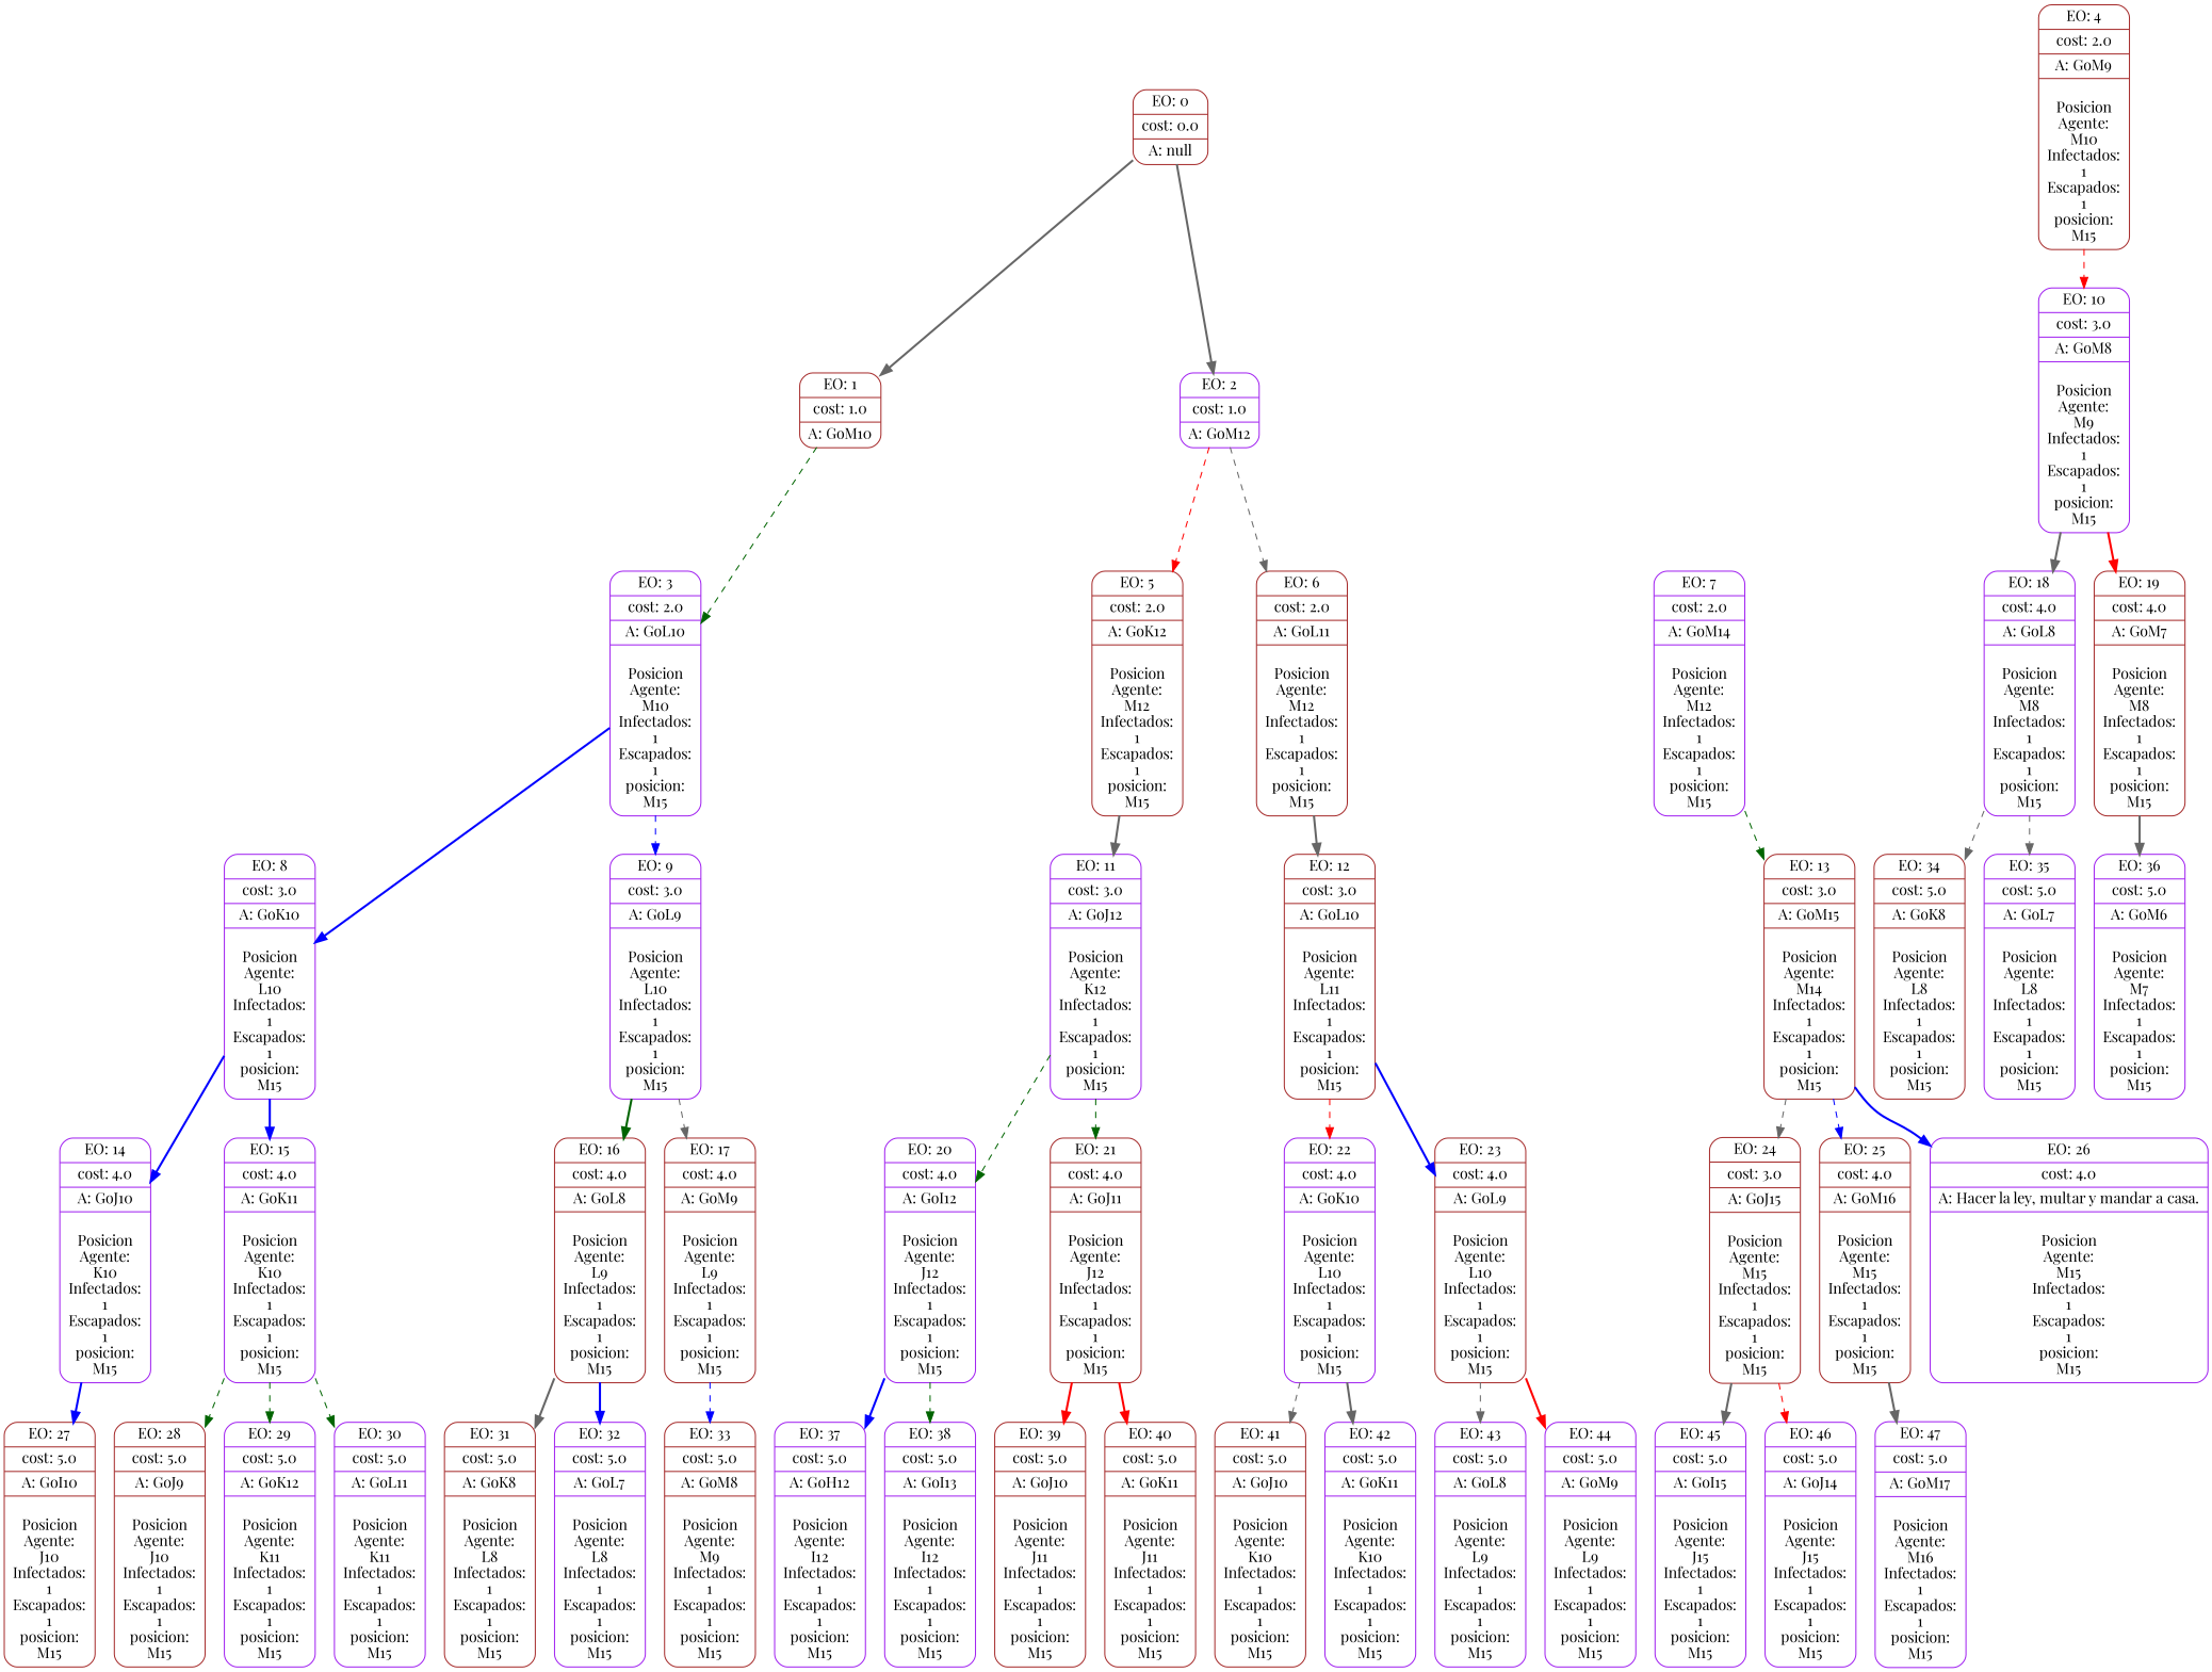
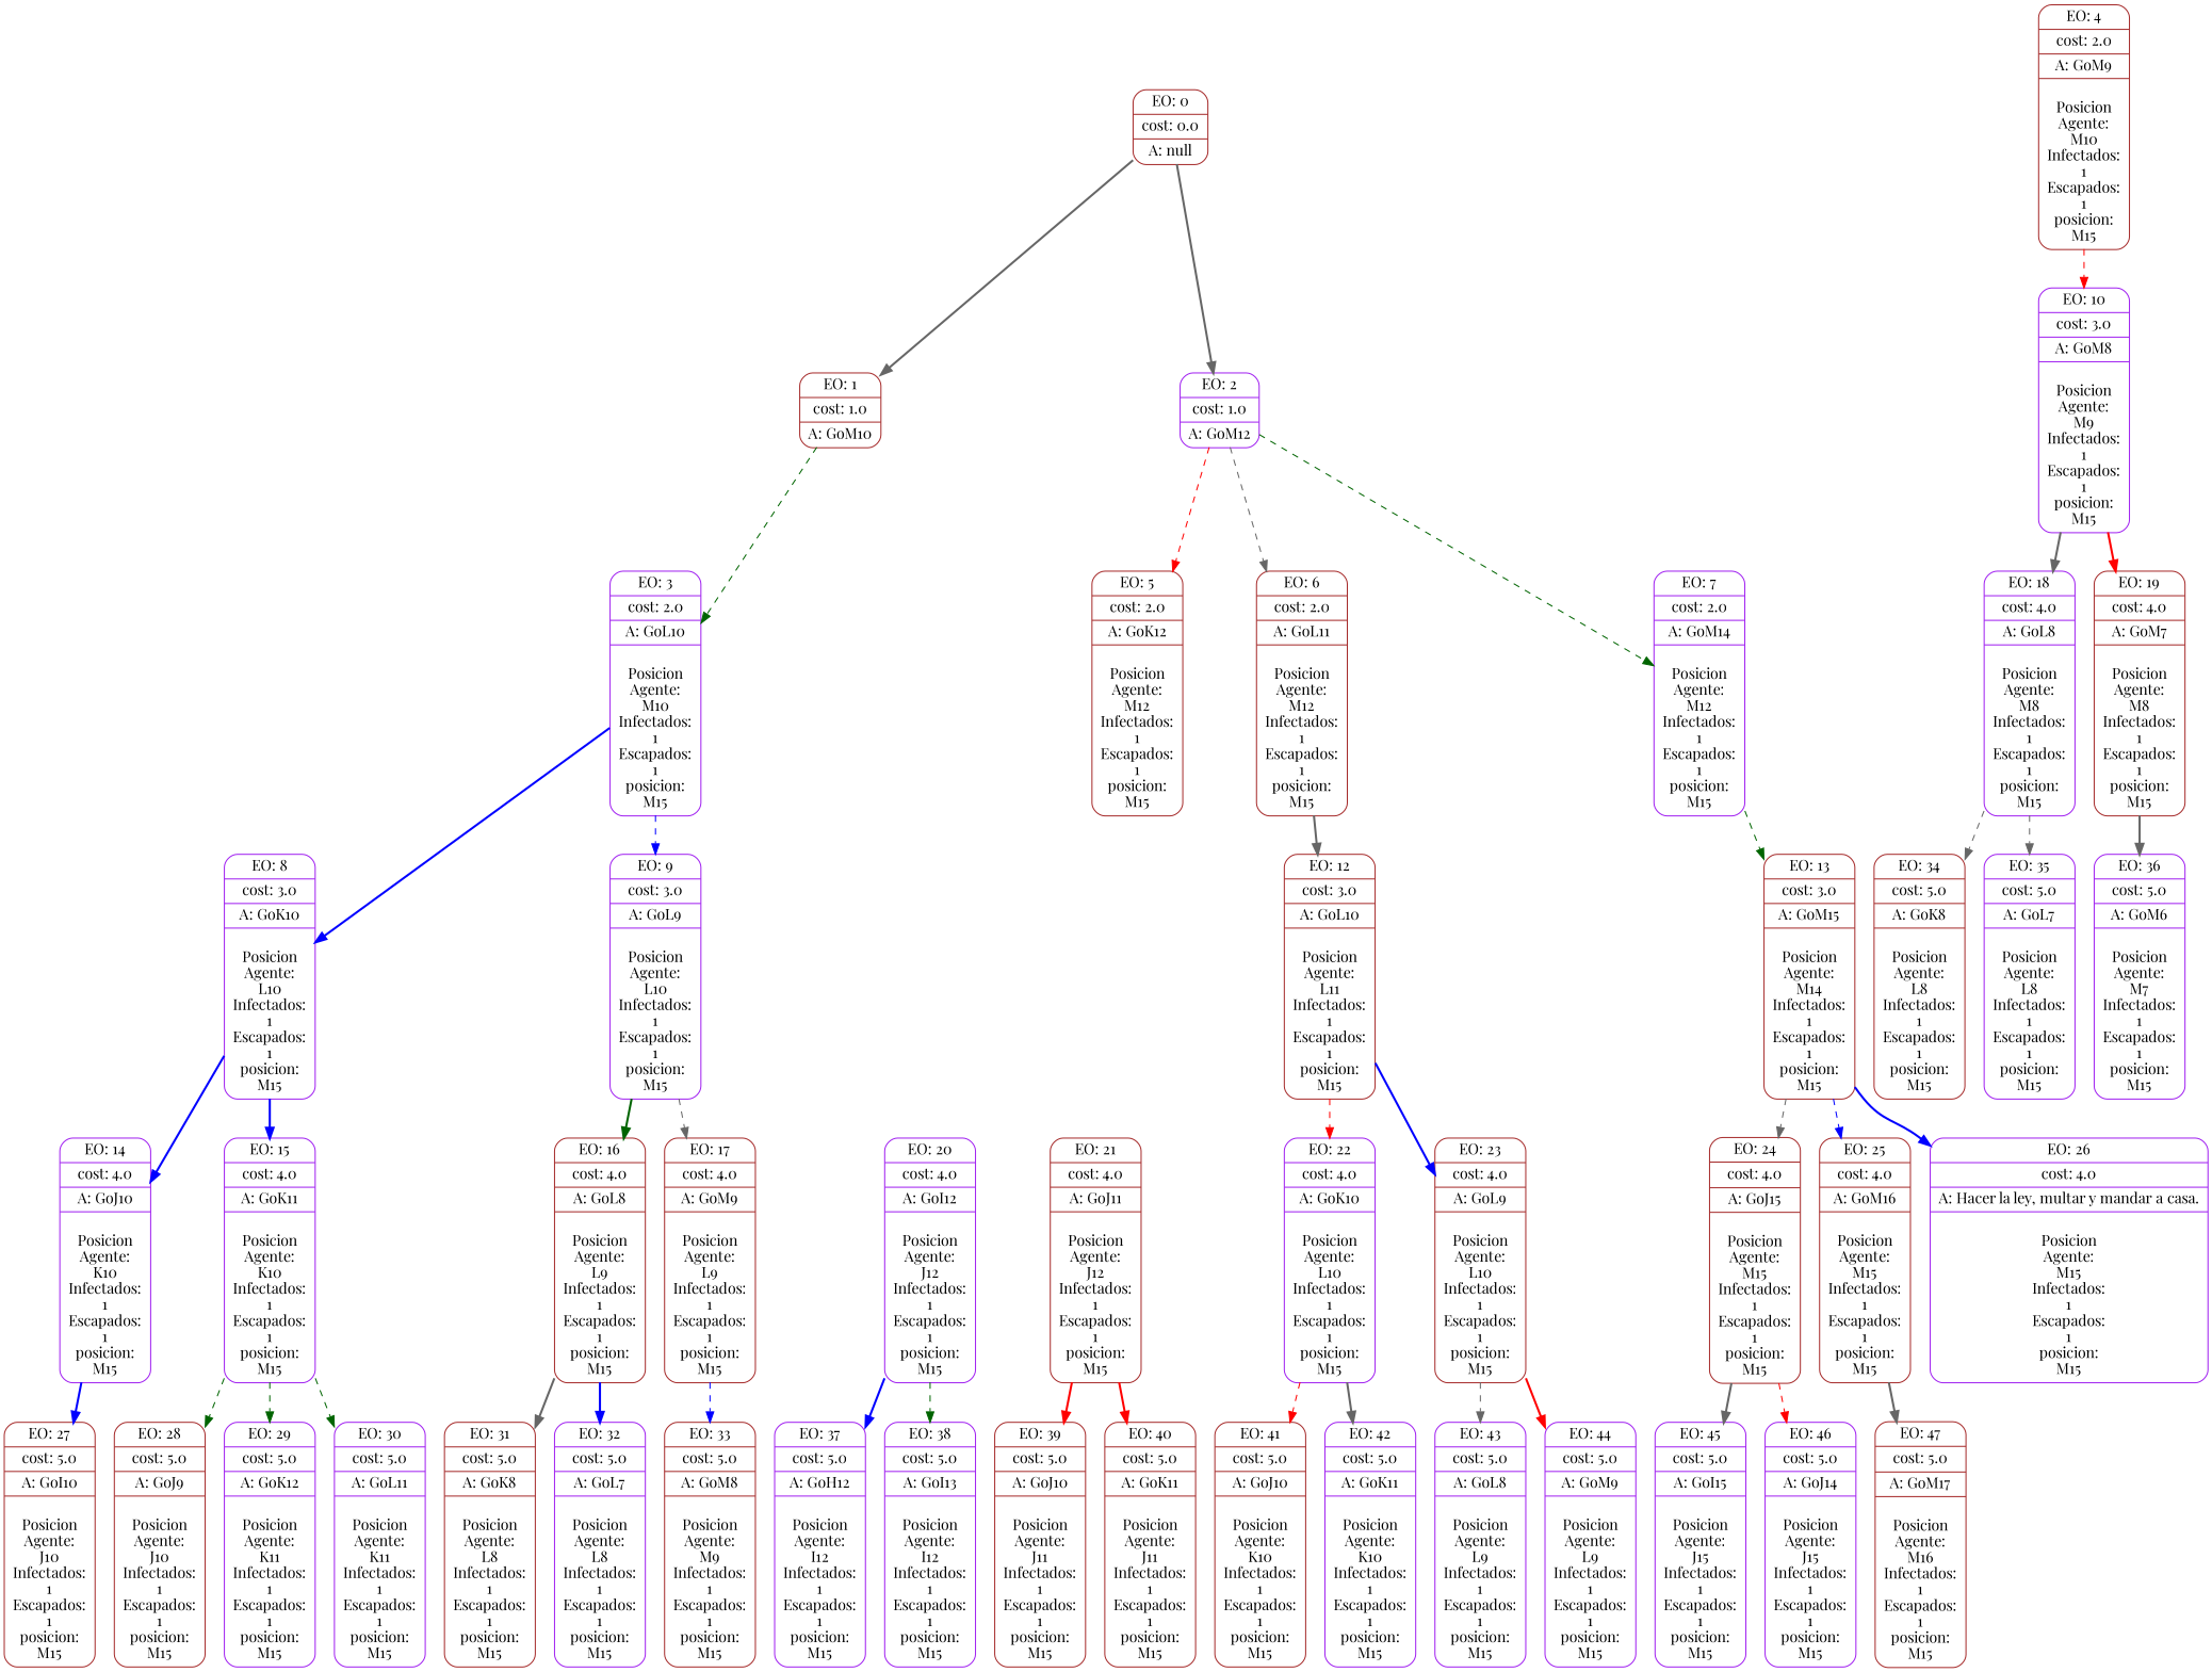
  digraph {
    fontname="Playfair Display"
    node [color=purple fontname="Playfair Display" shape=Mrecord]
    edge [color=gray40 fontname="Playfair Display" style=bold]
    n1 [color=brown label="{EO: 0|cost: 0.0|A: null}"]
    n2 [color=brown label="{EO: 1|cost: 1.0|A: GoM10}"]
    n3 [label="{EO: 2|cost: 1.0|A: GoM12}"]
    n4 [label="{EO: 3|cost: 2.0|A: GoL10|\nPosicion\nAgente:\nM10\nInfectados:\n1\nEscapados:\n1\n	posicion:\nM15\n}"]
    n5 [color=brown label="{EO: 5|cost: 2.0|A: GoK12|\nPosicion\nAgente:\nM12\nInfectados:\n1\nEscapados:\n1\n	posicion:\nM15\n}"]
    n6 [color=brown label="{EO: 6|cost: 2.0|A: GoL11|\nPosicion\nAgente:\nM12\nInfectados:\n1\nEscapados:\n1\n	posicion:\nM15\n}"]
    n7 [label="{EO: 7|cost: 2.0|A: GoM14|\nPosicion\nAgente:\nM12\nInfectados:\n1\nEscapados:\n1\n	posicion:\nM15\n}"]
    n8 [label="{EO: 8|cost: 3.0|A: GoK10|\nPosicion\nAgente:\nL10\nInfectados:\n1\nEscapados:\n1\n	posicion:\nM15\n}"]
    n9 [label="{EO: 9|cost: 3.0|A: GoL9|\nPosicion\nAgente:\nL10\nInfectados:\n1\nEscapados:\n1\n	posicion:\nM15\n}"]
    n10 [color=brown label="{EO: 4|cost: 2.0|A: GoM9|\nPosicion\nAgente:\nM10\nInfectados:\n1\nEscapados:\n1\n	posicion:\nM15\n}"]
    n11 [label="{EO: 10|cost: 3.0|A: GoM8|\nPosicion\nAgente:\nM9\nInfectados:\n1\nEscapados:\n1\n	posicion:\nM15\n}"]
    n12 [label="{EO: 14|cost: 4.0|A: GoJ10|\nPosicion\nAgente:\nK10\nInfectados:\n1\nEscapados:\n1\n	posicion:\nM15\n}"]
    n13 [label="{EO: 15|cost: 4.0|A: GoK11|\nPosicion\nAgente:\nK10\nInfectados:\n1\nEscapados:\n1\n	posicion:\nM15\n}"]
    n14 [color=brown label="{EO: 16|cost: 4.0|A: GoL8|\nPosicion\nAgente:\nL9\nInfectados:\n1\nEscapados:\n1\n	posicion:\nM15\n}"]
    n15 [color=brown label="{EO: 17|cost: 4.0|A: GoM9|\nPosicion\nAgente:\nL9\nInfectados:\n1\nEscapados:\n1\n	posicion:\nM15\n}"]
    n16 [color=brown label="{EO: 27|cost: 5.0|A: GoI10|\nPosicion\nAgente:\nJ10\nInfectados:\n1\nEscapados:\n1\n	posicion:\nM15\n}"]
    n17 [color=brown label="{EO: 28|cost: 5.0|A: GoJ9|\nPosicion\nAgente:\nJ10\nInfectados:\n1\nEscapados:\n1\n	posicion:\nM15\n}"]
    n18 [label="{EO: 29|cost: 5.0|A: GoK12|\nPosicion\nAgente:\nK11\nInfectados:\n1\nEscapados:\n1\n	posicion:\nM15\n}"]
    n19 [label="{EO: 30|cost: 5.0|A: GoL11|\nPosicion\nAgente:\nK11\nInfectados:\n1\nEscapados:\n1\n	posicion:\nM15\n}"]
    n20 [color=brown label="{EO: 31|cost: 5.0|A: GoK8|\nPosicion\nAgente:\nL8\nInfectados:\n1\nEscapados:\n1\n	posicion:\nM15\n}"]
    n21 [label="{EO: 32|cost: 5.0|A: GoL7|\nPosicion\nAgente:\nL8\nInfectados:\n1\nEscapados:\n1\n	posicion:\nM15\n}"]
    n22 [color=brown label="{EO: 33|cost: 5.0|A: GoM8|\nPosicion\nAgente:\nM9\nInfectados:\n1\nEscapados:\n1\n	posicion:\nM15\n}"]
    n23 [label="{EO: 18|cost: 4.0|A: GoL8|\nPosicion\nAgente:\nM8\nInfectados:\n1\nEscapados:\n1\n	posicion:\nM15\n}"]
    n24 [color=brown label="{EO: 19|cost: 4.0|A: GoM7|\nPosicion\nAgente:\nM8\nInfectados:\n1\nEscapados:\n1\n	posicion:\nM15\n}"]
    n25 [color=brown label="{EO: 34|cost: 5.0|A: GoK8|\nPosicion\nAgente:\nL8\nInfectados:\n1\nEscapados:\n1\n	posicion:\nM15\n}"]
    n26 [label="{EO: 35|cost: 5.0|A: GoL7|\nPosicion\nAgente:\nL8\nInfectados:\n1\nEscapados:\n1\n	posicion:\nM15\n}"]
    n27 [label="{EO: 36|cost: 5.0|A: GoM6|\nPosicion\nAgente:\nM7\nInfectados:\n1\nEscapados:\n1\n	posicion:\nM15\n}"]
-   n28 [label="{EO: 11|cost: 3.0|A: GoJ12|\nPosicion\nAgente:\nK12\nInfectados:\n1\nEscapados:\n1\n	posicion:\nM15\n}"]
    n29 [color=brown label="{EO: 12|cost: 3.0|A: GoL10|\nPosicion\nAgente:\nL11\nInfectados:\n1\nEscapados:\n1\n	posicion:\nM15\n}"]
    n30 [color=brown label="{EO: 13|cost: 3.0|A: GoM15|\nPosicion\nAgente:\nM14\nInfectados:\n1\nEscapados:\n1\n	posicion:\nM15\n}"]
    n31 [label="{EO: 20|cost: 4.0|A: GoI12|\nPosicion\nAgente:\nJ12\nInfectados:\n1\nEscapados:\n1\n	posicion:\nM15\n}"]
    n32 [color=brown label="{EO: 21|cost: 4.0|A: GoJ11|\nPosicion\nAgente:\nJ12\nInfectados:\n1\nEscapados:\n1\n	posicion:\nM15\n}"]
    n33 [label="{EO: 37|cost: 5.0|A: GoH12|\nPosicion\nAgente:\nI12\nInfectados:\n1\nEscapados:\n1\n	posicion:\nM15\n}"]
    n34 [label="{EO: 38|cost: 5.0|A: GoI13|\nPosicion\nAgente:\nI12\nInfectados:\n1\nEscapados:\n1\n	posicion:\nM15\n}"]
    n35 [color=brown label="{EO: 39|cost: 5.0|A: GoJ10|\nPosicion\nAgente:\nJ11\nInfectados:\n1\nEscapados:\n1\n	posicion:\nM15\n}"]
    n36 [color=brown label="{EO: 40|cost: 5.0|A: GoK11|\nPosicion\nAgente:\nJ11\nInfectados:\n1\nEscapados:\n1\n	posicion:\nM15\n}"]
    n37 [label="{EO: 22|cost: 4.0|A: GoK10|\nPosicion\nAgente:\nL10\nInfectados:\n1\nEscapados:\n1\n	posicion:\nM15\n}"]
    n38 [color=brown label="{EO: 23|cost: 4.0|A: GoL9|\nPosicion\nAgente:\nL10\nInfectados:\n1\nEscapados:\n1\n	posicion:\nM15\n}"]
    n39 [color=brown label="{EO: 41|cost: 5.0|A: GoJ10|\nPosicion\nAgente:\nK10\nInfectados:\n1\nEscapados:\n1\n	posicion:\nM15\n}"]
    n40 [label="{EO: 42|cost: 5.0|A: GoK11|\nPosicion\nAgente:\nK10\nInfectados:\n1\nEscapados:\n1\n	posicion:\nM15\n}"]
    n41 [label="{EO: 43|cost: 5.0|A: GoL8|\nPosicion\nAgente:\nL9\nInfectados:\n1\nEscapados:\n1\n	posicion:\nM15\n}"]
    n42 [label="{EO: 44|cost: 5.0|A: GoM9|\nPosicion\nAgente:\nL9\nInfectados:\n1\nEscapados:\n1\n	posicion:\nM15\n}"]
-   n43 [color=brown label="{EO: 24|cost: 3.0|A: GoJ15|\nPosicion\nAgente:\nM15\nInfectados:\n1\nEscapados:\n1\n	posicion:\nM15\n}"]
+   n43 [color=brown label="{EO: 24|cost: 4.0|A: GoJ15|\nPosicion\nAgente:\nM15\nInfectados:\n1\nEscapados:\n1\n	posicion:\nM15\n}"]
    n44 [color=brown label="{EO: 25|cost: 4.0|A: GoM16|\nPosicion\nAgente:\nM15\nInfectados:\n1\nEscapados:\n1\n	posicion:\nM15\n}"]
    n45 [label="{EO: 26|cost: 4.0|A: Hacer la ley, multar y mandar a casa.|\nPosicion\nAgente:\nM15\nInfectados:\n1\nEscapados:\n1\n	posicion:\nM15\n}"]
    n46 [label="{EO: 45|cost: 5.0|A: GoI15|\nPosicion\nAgente:\nJ15\nInfectados:\n1\nEscapados:\n1\n	posicion:\nM15\n}"]
    n47 [label="{EO: 46|cost: 5.0|A: GoJ14|\nPosicion\nAgente:\nJ15\nInfectados:\n1\nEscapados:\n1\n	posicion:\nM15\n}"]
-   n48 [label="{EO: 47|cost: 5.0|A: GoM17|\nPosicion\nAgente:\nM16\nInfectados:\n1\nEscapados:\n1\n	posicion:\nM15\n}"]
+   n48 [color=brown label="{EO: 47|cost: 5.0|A: GoM17|\nPosicion\nAgente:\nM16\nInfectados:\n1\nEscapados:\n1\n	posicion:\nM15\n}"]
    n1 -> n2
    n1 -> n3
    n2 -> n4 [color=darkgreen style=dashed]
    n3 -> n5 [color=red style=dashed]
    n3 -> n6 [style=dashed]
+   n3 -> n7 [color=darkgreen style=dashed]
    n4 -> n8 [color=blue]
    n4 -> n9 [color=blue style=dashed]
-   n5 -> n28
    n6 -> n29
    n7 -> n30 [color=darkgreen style=dashed]
    n8 -> n12 [color=blue]
    n8 -> n13 [color=blue]
    n9 -> n14 [color=darkgreen]
    n9 -> n15 [style=dashed]
    n10 -> n11 [color=red style=dashed]
    n11 -> n23
    n11 -> n24 [color=red]
    n12 -> n16 [color=blue]
    n13 -> n17 [color=darkgreen style=dashed]
    n13 -> n18 [color=darkgreen style=dashed]
    n13 -> n19 [color=darkgreen style=dashed]
    n14 -> n20
    n14 -> n21 [color=blue]
    n15 -> n22 [color=blue style=dashed]
    n23 -> n25 [style=dashed]
    n23 -> n26 [style=dashed]
    n24 -> n27
-   n28 -> n31 [color=darkgreen style=dashed]
-   n28 -> n32 [color=darkgreen style=dashed]
    n29 -> n37 [color=red style=dashed]
    n29 -> n38 [color=blue]
    n30 -> n43 [style=dashed]
    n30 -> n44 [color=blue style=dashed]
    n30 -> n45 [color=blue]
    n31 -> n33 [color=blue]
    n31 -> n34 [color=darkgreen style=dashed]
    n32 -> n35 [color=red]
    n32 -> n36 [color=red]
-   n37 -> n39 [style=dashed]
+   n37 -> n39 [color=red style=dashed]
    n37 -> n40
    n38 -> n41 [style=dashed]
    n38 -> n42 [color=red]
    n43 -> n46
    n43 -> n47 [color=red style=dashed]
    n44 -> n48
  }
